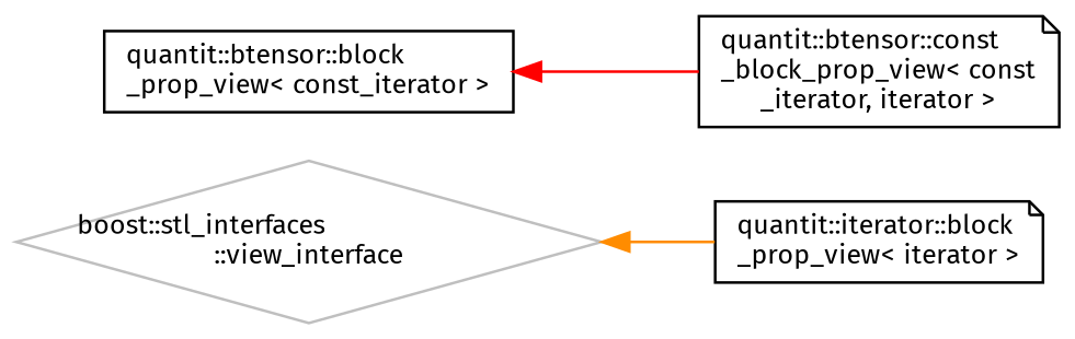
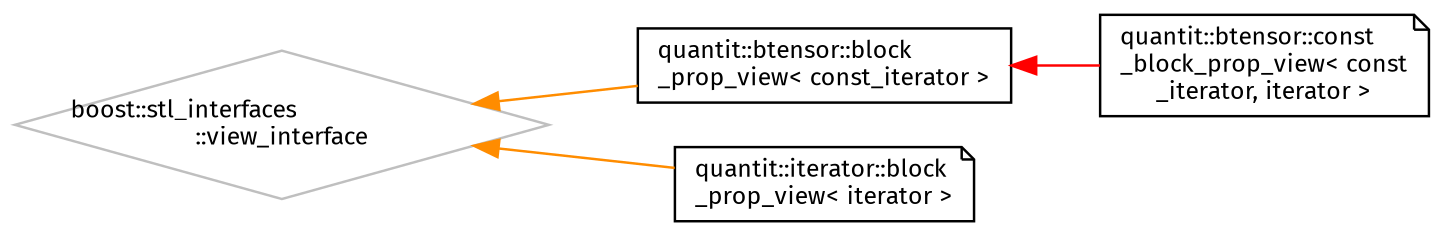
  digraph {
    fontname="Fira Sans"
    rankdir=LR
    node [color=black fillcolor=white fontname="Fira Sans" fontsize=10 shape=note style=filled]
    edge [color=darkorange dir=back fontname="Fira Sans" fontsize=10 labelfontname=Helvetica labelfontsize=10 style=solid]
    n1 [color=grey75 height=0.2 label="boost::stl_interfaces\l::view_interface" shape=diamond width=0.4]
    n2 [height=0.2 label="quantit::btensor::block\l_prop_view\< const_iterator \>" shape=box width=0.4]
    n3 [height=0.2 label="quantit::iterator::block\l_prop_view\< iterator \>" width=0.4]
    n4 [height=0.2 label="quantit::btensor::const\l_block_prop_view\< const\l_iterator, iterator \>" width=0.4]
+   n1 -> n2
    n1 -> n3
    n2 -> n4 [color=red]
  }
